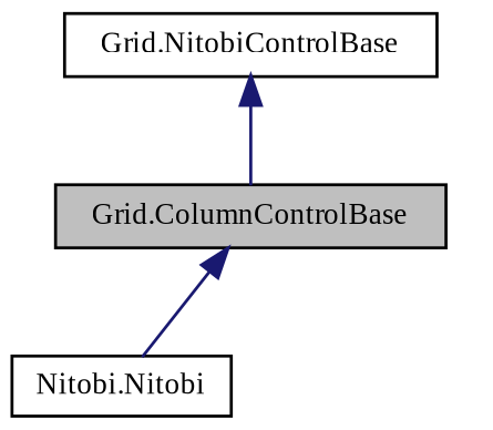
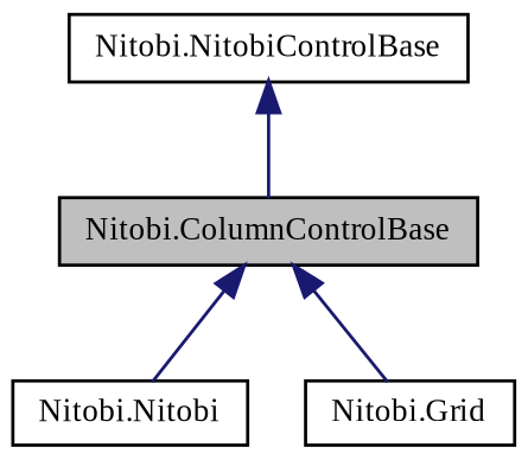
  digraph {
    fontname="Liberation Serif"
    node [color=black fontname="Liberation Serif" fontsize=10 shape=record]
    edge [color=midnightblue dir=back fontname="Liberation Serif" fontsize=10 labelfontname=FreeSans labelfontsize=10 style=solid]
-   n1 [fillcolor=grey75 fontcolor=black height=0.2 label="Grid.ColumnControlBase" style=filled width=0.4]
+   n1 [fillcolor=grey75 fontcolor=black height=0.2 label="Nitobi.ColumnControlBase" style=filled width=0.4]
    n2 [height=0.2 label="Nitobi.Nitobi" width=0.4]
-   n4 [height=0.2 label="Grid.NitobiControlBase" width=0.4]
+   n3 [height=0.2 label="Nitobi.Grid" width=0.4]
+   n4 [height=0.2 label="Nitobi.NitobiControlBase" width=0.4]
    n1 -> n2
+   n1 -> n3
    n4 -> n1
  }
